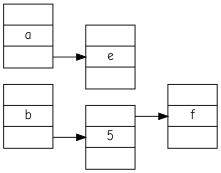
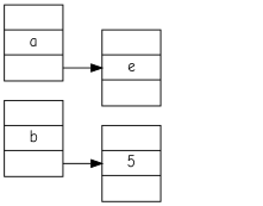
  digraph {
    fontname="Comic Neue"
    rankdir=LR
    node [fontname="Comic Neue" shape=record]
    edge [fontname="Comic Neue" headport=f1 tailport=f2]
    n1 [label="<f0> |<f1> b|<f2> "]
    n2 [label="<f0> |<f1> 5|<f2> "]
    n3 [label="<f0> |<f1> a|<f2> "]
    n4 [label="<f0> |<f1> e|<f2> "]
-   n5 [label="<f0> |<f1> f|<f2> "]
    n1 -> n2
-   n2 -> n5 [tailport=f0]
    n3 -> n4
  }
